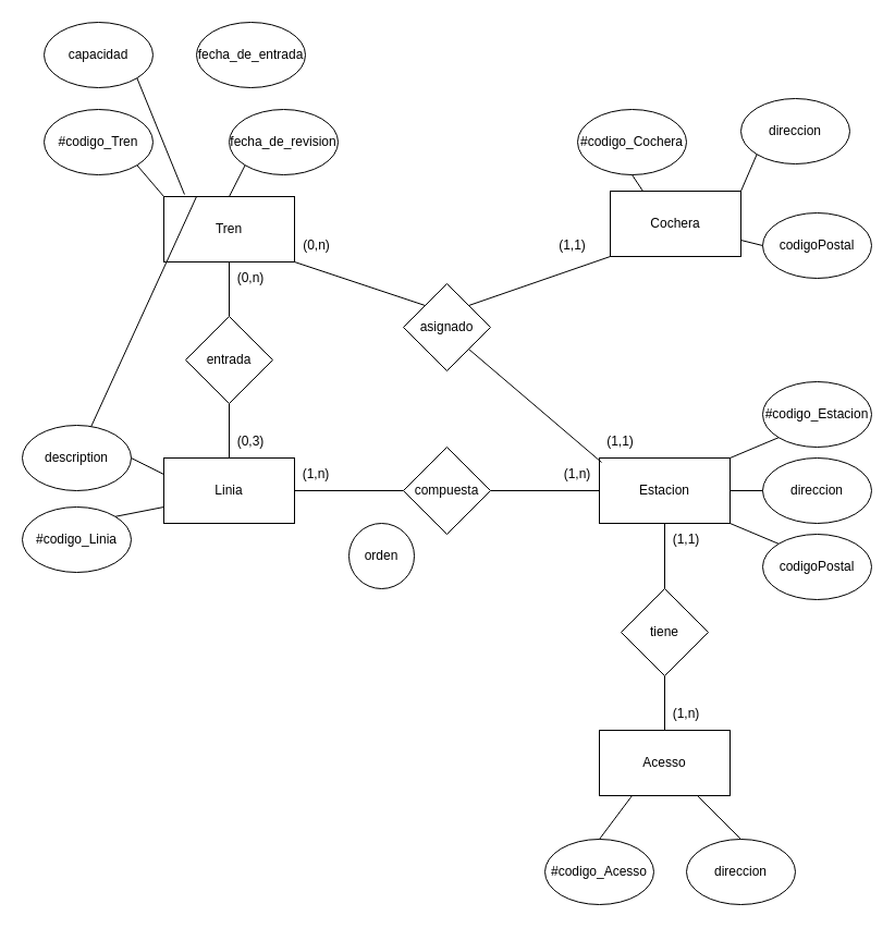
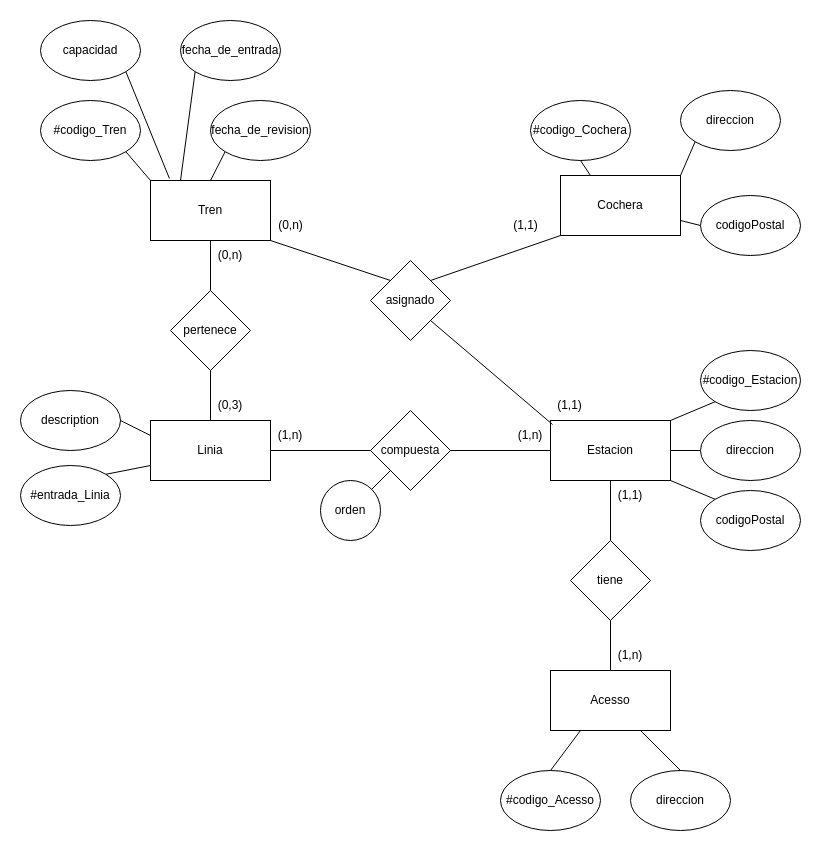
  <mxCell id="0" />
  <mxCell id="1" parent="0" />
  <mxCell id="2" value="Linia" style="rounded=0;whiteSpace=wrap;html=1;" parent="1" vertex="1"><mxGeometry x="150" y="420" width="120" height="60" as="geometry" /></mxCell>
  <mxCell id="3" value="Estacion" style="rounded=0;whiteSpace=wrap;html=1;" parent="1" vertex="1"><mxGeometry x="550" y="420" width="120" height="60" as="geometry" /></mxCell>
  <mxCell id="4" value="" style="endArrow=none;html=1;rounded=0;exitX=1;exitY=0.5;exitDx=0;exitDy=0;entryX=0;entryY=0.5;entryDx=0;entryDy=0;" parent="1" source="6" target="3" edge="1"><mxGeometry width="50" height="50" relative="1" as="geometry"><mxPoint x="520" y="500" as="sourcePoint" /><mxPoint x="570" y="450" as="targetPoint" /></mxGeometry></mxCell>
  <mxCell id="5" value="" style="endArrow=none;html=1;rounded=0;exitX=1;exitY=0.5;exitDx=0;exitDy=0;entryX=0;entryY=0.5;entryDx=0;entryDy=0;" parent="1" source="2" target="6" edge="1"><mxGeometry width="50" height="50" relative="1" as="geometry"><mxPoint x="270" y="450" as="sourcePoint" /><mxPoint x="550" y="450" as="targetPoint" /></mxGeometry></mxCell>
  <mxCell id="6" value="compuesta" style="rhombus;whiteSpace=wrap;html=1;" parent="1" vertex="1"><mxGeometry x="370" y="410" width="80" height="80" as="geometry" /></mxCell>
  <mxCell id="7" value="(1,n)" style="text;html=1;align=center;verticalAlign=middle;whiteSpace=wrap;rounded=0;" parent="1" vertex="1"><mxGeometry x="260" y="420" width="60" height="30" as="geometry" /></mxCell>
  <mxCell id="8" value="(1,n)" style="text;html=1;align=center;verticalAlign=middle;whiteSpace=wrap;rounded=0;" parent="1" vertex="1"><mxGeometry x="500" y="420" width="60" height="30" as="geometry" /></mxCell>
  <mxCell id="9" value="Acesso" style="rounded=0;whiteSpace=wrap;html=1;" parent="1" vertex="1"><mxGeometry x="550" y="670" width="120" height="60" as="geometry" /></mxCell>
  <mxCell id="10" value="" style="endArrow=none;html=1;rounded=0;entryX=0.5;entryY=1;entryDx=0;entryDy=0;exitX=0.5;exitY=0;exitDx=0;exitDy=0;" parent="1" source="12" target="3" edge="1"><mxGeometry width="50" height="50" relative="1" as="geometry"><mxPoint x="520" y="550" as="sourcePoint" /><mxPoint x="570" y="500" as="targetPoint" /></mxGeometry></mxCell>
  <mxCell id="11" value="" style="endArrow=none;html=1;rounded=0;entryX=0.5;entryY=1;entryDx=0;entryDy=0;exitX=0.5;exitY=0;exitDx=0;exitDy=0;" parent="1" source="9" target="12" edge="1"><mxGeometry width="50" height="50" relative="1" as="geometry"><mxPoint x="610" y="670" as="sourcePoint" /><mxPoint x="610" y="480" as="targetPoint" /></mxGeometry></mxCell>
  <mxCell id="12" value="tiene" style="rhombus;whiteSpace=wrap;html=1;" parent="1" vertex="1"><mxGeometry x="570" y="540" width="80" height="80" as="geometry" /></mxCell>
  <mxCell id="13" value="(1,1)" style="text;html=1;align=center;verticalAlign=middle;whiteSpace=wrap;rounded=0;" parent="1" vertex="1"><mxGeometry x="600" y="480" width="60" height="30" as="geometry" /></mxCell>
  <mxCell id="14" value="(1,n)" style="text;html=1;align=center;verticalAlign=middle;whiteSpace=wrap;rounded=0;" parent="1" vertex="1"><mxGeometry x="600" y="640" width="60" height="30" as="geometry" /></mxCell>
  <mxCell id="15" value="Tren" style="rounded=0;whiteSpace=wrap;html=1;" parent="1" vertex="1"><mxGeometry x="150" y="180" width="120" height="60" as="geometry" /></mxCell>
  <mxCell id="16" value="" style="endArrow=none;html=1;rounded=0;entryX=0.5;entryY=1;entryDx=0;entryDy=0;exitX=0.5;exitY=0;exitDx=0;exitDy=0;" parent="1" source="18" target="15" edge="1"><mxGeometry width="50" height="50" relative="1" as="geometry"><mxPoint x="520" y="410" as="sourcePoint" /><mxPoint x="570" y="360" as="targetPoint" /></mxGeometry></mxCell>
  <mxCell id="17" value="" style="endArrow=none;html=1;rounded=0;entryX=0.5;entryY=1;entryDx=0;entryDy=0;exitX=0.5;exitY=0;exitDx=0;exitDy=0;" parent="1" source="2" target="18" edge="1"><mxGeometry width="50" height="50" relative="1" as="geometry"><mxPoint x="210" y="420" as="sourcePoint" /><mxPoint x="210" y="240" as="targetPoint" /></mxGeometry></mxCell>
- <mxCell id="18" value="entrada" style="rhombus;whiteSpace=wrap;html=1;" parent="1" vertex="1"><mxGeometry x="170" y="290" width="80" height="80" as="geometry" /></mxCell>
+ <mxCell id="18" value="pertenece" style="rhombus;whiteSpace=wrap;html=1;" parent="1" vertex="1"><mxGeometry x="170" y="290" width="80" height="80" as="geometry" /></mxCell>
  <mxCell id="19" value="(0,n)" style="text;html=1;align=center;verticalAlign=middle;whiteSpace=wrap;rounded=0;" parent="1" vertex="1"><mxGeometry x="200" y="240" width="60" height="30" as="geometry" /></mxCell>
  <mxCell id="20" value="(0,3)" style="text;html=1;align=center;verticalAlign=middle;whiteSpace=wrap;rounded=0;" parent="1" vertex="1"><mxGeometry x="200" y="390" width="60" height="30" as="geometry" /></mxCell>
  <mxCell id="21" value="Cochera" style="rounded=0;whiteSpace=wrap;html=1;" parent="1" vertex="1"><mxGeometry x="560" y="175" width="120" height="60" as="geometry" /></mxCell>
  <mxCell id="22" value="asignado" style="rhombus;whiteSpace=wrap;html=1;" parent="1" vertex="1"><mxGeometry x="370" y="260" width="80" height="80" as="geometry" /></mxCell>
  <mxCell id="23" value="" style="endArrow=none;html=1;rounded=0;exitX=1;exitY=1;exitDx=0;exitDy=0;entryX=0;entryY=0;entryDx=0;entryDy=0;" parent="1" source="15" target="22" edge="1"><mxGeometry width="50" height="50" relative="1" as="geometry"><mxPoint x="520" y="410" as="sourcePoint" /><mxPoint x="570" y="360" as="targetPoint" /></mxGeometry></mxCell>
  <mxCell id="24" value="" style="endArrow=none;html=1;rounded=0;exitX=0.867;exitY=0.133;exitDx=0;exitDy=0;exitPerimeter=0;entryX=1;entryY=1;entryDx=0;entryDy=0;" parent="1" source="8" target="22" edge="1"><mxGeometry width="50" height="50" relative="1" as="geometry"><mxPoint x="520" y="410" as="sourcePoint" /><mxPoint x="570" y="360" as="targetPoint" /></mxGeometry></mxCell>
  <mxCell id="25" value="" style="endArrow=none;html=1;rounded=0;entryX=0;entryY=1;entryDx=0;entryDy=0;exitX=1;exitY=0;exitDx=0;exitDy=0;" parent="1" source="22" target="21" edge="1"><mxGeometry width="50" height="50" relative="1" as="geometry"><mxPoint x="520" y="410" as="sourcePoint" /><mxPoint x="570" y="360" as="targetPoint" /></mxGeometry></mxCell>
  <mxCell id="26" value="(0,n)" style="text;html=1;align=center;verticalAlign=middle;resizable=0;points=[];autosize=1;strokeColor=none;fillColor=none;" parent="1" vertex="1"><mxGeometry x="265" y="210" width="50" height="30" as="geometry" /></mxCell>
  <mxCell id="27" value="(1,1)" style="text;html=1;align=center;verticalAlign=middle;resizable=0;points=[];autosize=1;strokeColor=none;fillColor=none;" parent="1" vertex="1"><mxGeometry x="500" y="210" width="50" height="30" as="geometry" /></mxCell>
  <mxCell id="28" value="(1,1)" style="text;html=1;align=center;verticalAlign=middle;resizable=0;points=[];autosize=1;strokeColor=none;fillColor=none;rotation=0;" parent="1" vertex="1"><mxGeometry x="544" y="390" width="50" height="30" as="geometry" /></mxCell>
- <mxCell id="29" value="#codigo_Linia" style="ellipse;whiteSpace=wrap;html=1;" parent="1" vertex="1"><mxGeometry x="20" y="465" width="100" height="60" as="geometry" /></mxCell>
+ <mxCell id="29" value="#entrada_Linia" style="ellipse;whiteSpace=wrap;html=1;" parent="1" vertex="1"><mxGeometry x="20" y="465" width="100" height="60" as="geometry" /></mxCell>
  <mxCell id="30" value="description" style="ellipse;whiteSpace=wrap;html=1;" parent="1" vertex="1"><mxGeometry x="20" y="390" width="100" height="60" as="geometry" /></mxCell>
  <mxCell id="31" value="" style="endArrow=none;html=1;rounded=0;exitX=0;exitY=0.75;exitDx=0;exitDy=0;entryX=1;entryY=0;entryDx=0;entryDy=0;" parent="1" source="2" target="29" edge="1"><mxGeometry width="50" height="50" relative="1" as="geometry"><mxPoint x="520" y="440" as="sourcePoint" /><mxPoint x="570" y="390" as="targetPoint" /></mxGeometry></mxCell>
  <mxCell id="32" value="" style="endArrow=none;html=1;rounded=0;exitX=0;exitY=0.25;exitDx=0;exitDy=0;entryX=1;entryY=0.5;entryDx=0;entryDy=0;" parent="1" source="2" target="30" edge="1"><mxGeometry width="50" height="50" relative="1" as="geometry"><mxPoint x="520" y="440" as="sourcePoint" /><mxPoint x="570" y="390" as="targetPoint" /></mxGeometry></mxCell>
  <mxCell id="33" value="orden" style="ellipse;whiteSpace=wrap;html=1;aspect=fixed;" parent="1" vertex="1"><mxGeometry x="320" y="480" width="60" height="60" as="geometry" /></mxCell>
+ <mxCell id="34" value="" style="endArrow=none;html=1;rounded=0;exitX=0;exitY=1;exitDx=0;exitDy=0;entryX=1;entryY=0;entryDx=0;entryDy=0;" parent="1" source="6" target="33" edge="1"><mxGeometry width="50" height="50" relative="1" as="geometry"><mxPoint x="390" y="471" as="sourcePoint" /><mxPoint x="345" y="480" as="targetPoint" /></mxGeometry></mxCell>
  <mxCell id="35" value="#codigo_Estacion" style="ellipse;whiteSpace=wrap;html=1;" parent="1" vertex="1"><mxGeometry x="700" y="350" width="100" height="60" as="geometry" /></mxCell>
  <mxCell id="36" value="direccion" style="ellipse;whiteSpace=wrap;html=1;" parent="1" vertex="1"><mxGeometry x="700" y="420" width="100" height="60" as="geometry" /></mxCell>
  <mxCell id="37" value="codigoPostal" style="ellipse;whiteSpace=wrap;html=1;" parent="1" vertex="1"><mxGeometry x="700" y="490" width="100" height="60" as="geometry" /></mxCell>
  <mxCell id="38" value="" style="endArrow=none;html=1;rounded=0;exitX=1;exitY=0;exitDx=0;exitDy=0;entryX=0;entryY=1;entryDx=0;entryDy=0;" parent="1" source="3" target="35" edge="1"><mxGeometry width="50" height="50" relative="1" as="geometry"><mxPoint x="520" y="460" as="sourcePoint" /><mxPoint x="570" y="410" as="targetPoint" /></mxGeometry></mxCell>
  <mxCell id="39" value="" style="endArrow=none;html=1;rounded=0;exitX=1;exitY=1;exitDx=0;exitDy=0;entryX=0;entryY=0;entryDx=0;entryDy=0;" parent="1" source="3" target="37" edge="1"><mxGeometry width="50" height="50" relative="1" as="geometry"><mxPoint x="655" y="525" as="sourcePoint" /><mxPoint x="700" y="506" as="targetPoint" /></mxGeometry></mxCell>
  <mxCell id="40" value="" style="endArrow=none;html=1;rounded=0;exitX=1;exitY=0.5;exitDx=0;exitDy=0;entryX=0;entryY=0.5;entryDx=0;entryDy=0;" parent="1" source="3" target="36" edge="1"><mxGeometry width="50" height="50" relative="1" as="geometry"><mxPoint x="690" y="440" as="sourcePoint" /><mxPoint x="735" y="421" as="targetPoint" /></mxGeometry></mxCell>
  <mxCell id="41" value="#codigo_Acesso" style="ellipse;whiteSpace=wrap;html=1;" parent="1" vertex="1"><mxGeometry x="500" y="770" width="100" height="60" as="geometry" /></mxCell>
  <mxCell id="42" value="direccion" style="ellipse;whiteSpace=wrap;html=1;" parent="1" vertex="1"><mxGeometry x="630" y="770" width="100" height="60" as="geometry" /></mxCell>
  <mxCell id="43" value="" style="endArrow=none;html=1;rounded=0;entryX=0.25;entryY=1;entryDx=0;entryDy=0;exitX=0.5;exitY=0;exitDx=0;exitDy=0;" parent="1" source="41" target="9" edge="1"><mxGeometry width="50" height="50" relative="1" as="geometry"><mxPoint x="520" y="620" as="sourcePoint" /><mxPoint x="570" y="570" as="targetPoint" /></mxGeometry></mxCell>
  <mxCell id="44" value="" style="endArrow=none;html=1;rounded=0;exitX=0.5;exitY=0;exitDx=0;exitDy=0;entryX=0.75;entryY=1;entryDx=0;entryDy=0;" parent="1" source="42" target="9" edge="1"><mxGeometry width="50" height="50" relative="1" as="geometry"><mxPoint x="520" y="620" as="sourcePoint" /><mxPoint x="570" y="570" as="targetPoint" /></mxGeometry></mxCell>
  <mxCell id="45" value="fecha_de_entrada" style="ellipse;whiteSpace=wrap;html=1;" parent="1" vertex="1"><mxGeometry x="180" y="20" width="100" height="60" as="geometry" /></mxCell>
  <mxCell id="46" value="capacidad" style="ellipse;whiteSpace=wrap;html=1;" parent="1" vertex="1"><mxGeometry x="40" y="20" width="100" height="60" as="geometry" /></mxCell>
  <mxCell id="47" value="#codigo_Tren" style="ellipse;whiteSpace=wrap;html=1;" parent="1" vertex="1"><mxGeometry x="40" y="100" width="100" height="60" as="geometry" /></mxCell>
  <mxCell id="48" value="fecha_de_revision" style="ellipse;whiteSpace=wrap;html=1;" parent="1" vertex="1"><mxGeometry x="210" y="100" width="100" height="60" as="geometry" /></mxCell>
  <mxCell id="49" value="" style="endArrow=none;html=1;rounded=0;exitX=0;exitY=0;exitDx=0;exitDy=0;entryX=1;entryY=1;entryDx=0;entryDy=0;" parent="1" source="15" target="47" edge="1"><mxGeometry width="50" height="50" relative="1" as="geometry"><mxPoint x="520" y="150" as="sourcePoint" /><mxPoint x="570" y="100" as="targetPoint" /></mxGeometry></mxCell>
  <mxCell id="50" value="" style="endArrow=none;html=1;rounded=0;exitX=0.158;exitY=-0.033;exitDx=0;exitDy=0;entryX=1;entryY=1;entryDx=0;entryDy=0;exitPerimeter=0;" parent="1" source="15" target="46" edge="1"><mxGeometry width="50" height="50" relative="1" as="geometry"><mxPoint x="520" y="150" as="sourcePoint" /><mxPoint x="570" y="100" as="targetPoint" /></mxGeometry></mxCell>
- <mxCell id="51" value="" style="endArrow=none;html=1;rounded=0;exitX=0.25;exitY=0;exitDx=0;exitDy=0;" parent="1" source="15" target="30" edge="1"><mxGeometry width="50" height="50" relative="1" as="geometry"><mxPoint x="520" y="150" as="sourcePoint" /><mxPoint x="570" y="100" as="targetPoint" /></mxGeometry></mxCell>
+ <mxCell id="51" value="" style="endArrow=none;html=1;rounded=0;exitX=0.25;exitY=0;exitDx=0;exitDy=0;entryX=0;entryY=1;entryDx=0;entryDy=0;" parent="1" source="15" target="45" edge="1"><mxGeometry width="50" height="50" relative="1" as="geometry"><mxPoint x="520" y="150" as="sourcePoint" /><mxPoint x="570" y="100" as="targetPoint" /></mxGeometry></mxCell>
  <mxCell id="52" value="" style="endArrow=none;html=1;rounded=0;exitX=0.5;exitY=0;exitDx=0;exitDy=0;entryX=0;entryY=1;entryDx=0;entryDy=0;" parent="1" source="15" target="48" edge="1"><mxGeometry width="50" height="50" relative="1" as="geometry"><mxPoint x="520" y="150" as="sourcePoint" /><mxPoint x="570" y="100" as="targetPoint" /></mxGeometry></mxCell>
  <mxCell id="53" value="#codigo_Cochera" style="ellipse;whiteSpace=wrap;html=1;" parent="1" vertex="1"><mxGeometry x="530" y="100" width="100" height="60" as="geometry" /></mxCell>
  <mxCell id="54" value="direccion" style="ellipse;whiteSpace=wrap;html=1;" parent="1" vertex="1"><mxGeometry x="680" y="90" width="100" height="60" as="geometry" /></mxCell>
  <mxCell id="55" value="codigoPostal" style="ellipse;whiteSpace=wrap;html=1;" parent="1" vertex="1"><mxGeometry x="700" y="195" width="100" height="60" as="geometry" /></mxCell>
  <mxCell id="56" value="" style="endArrow=none;html=1;rounded=0;exitX=0.25;exitY=0;exitDx=0;exitDy=0;entryX=0.5;entryY=1;entryDx=0;entryDy=0;" parent="1" source="21" target="53" edge="1"><mxGeometry width="50" height="50" relative="1" as="geometry"><mxPoint x="490" y="240" as="sourcePoint" /><mxPoint x="540" as="targetPoint" y="190" /></mxGeometry></mxCell>
  <mxCell id="57" value="" style="endArrow=none;html=1;rounded=0;exitX=1;exitY=0;exitDx=0;exitDy=0;entryX=0;entryY=1;entryDx=0;entryDy=0;" parent="1" source="21" target="54" edge="1"><mxGeometry width="50" height="50" relative="1" as="geometry"><mxPoint x="490" y="240" as="sourcePoint" /><mxPoint x="540" as="targetPoint" y="190" /></mxGeometry></mxCell>
  <mxCell id="58" value="" style="endArrow=none;html=1;rounded=0;exitX=1;exitY=0.75;exitDx=0;exitDy=0;entryX=0;entryY=0.5;entryDx=0;entryDy=0;" parent="1" source="21" target="55" edge="1"><mxGeometry width="50" height="50" relative="1" as="geometry"><mxPoint x="490" y="240" as="sourcePoint" /><mxPoint x="540" as="targetPoint" y="190" /></mxGeometry></mxCell>
